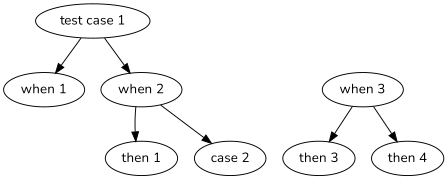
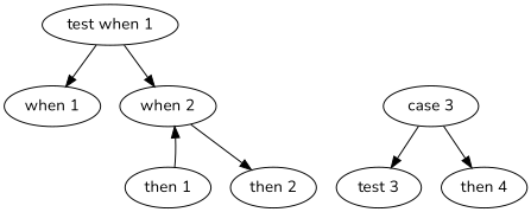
  digraph {
    fontname=Nunito
    rankdir=TB
    node [fontname=Nunito]
    edge [fontname=Nunito]
    n1 [label="when 1"]
    n2 [label="when 2"]
-   n3 [label="when 3"]
+   n3 [label="case 3"]
    n4 [label="then 1"]
-   n5 [label="case 2"]
-   n6 [label="then 3"]
+   n5 [label="then 2"]
+   n6 [label="test 3"]
    n7 [label="then 4"]
-   n8 [label="test case 1"]
+   n8 [label="test when 1"]
    subgraph sub_1 {
      rank=same
      n1
      n2
      n3
    }
    subgraph sub_2 {
      rank=same
      n4
      n5
      n6
      n7
    }
-   n2 -> n4
+   n4 -> n2
    n2 -> n5
    n3 -> n6
    n3 -> n7
    n8 -> n1
    n8 -> n2
  }
